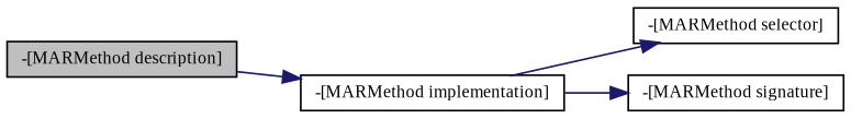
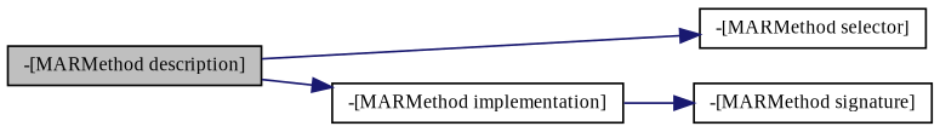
  digraph {
    fontname="Liberation Serif"
    rankdir=LR
    node [color=black fillcolor=white fontname="Liberation Serif" fontsize=10 shape=record style=filled]
    edge [color=midnightblue fontname="Liberation Serif" fontsize=10 labelfontname=Helvetica labelfontsize=10 style=solid]
    n1 [fillcolor=grey75 fontcolor=black height=0.2 label="-[MARMethod description]" width=0.4]
    n2 [height=0.2 label="-[MARMethod selector]" width=0.4]
    n3 [height=0.2 label="-[MARMethod implementation]" width=0.4]
    n4 [height=0.2 label="-[MARMethod signature]" width=0.4]
-   n3 -> n2
+   n1 -> n2
    n1 -> n3
    n3 -> n4
  }
